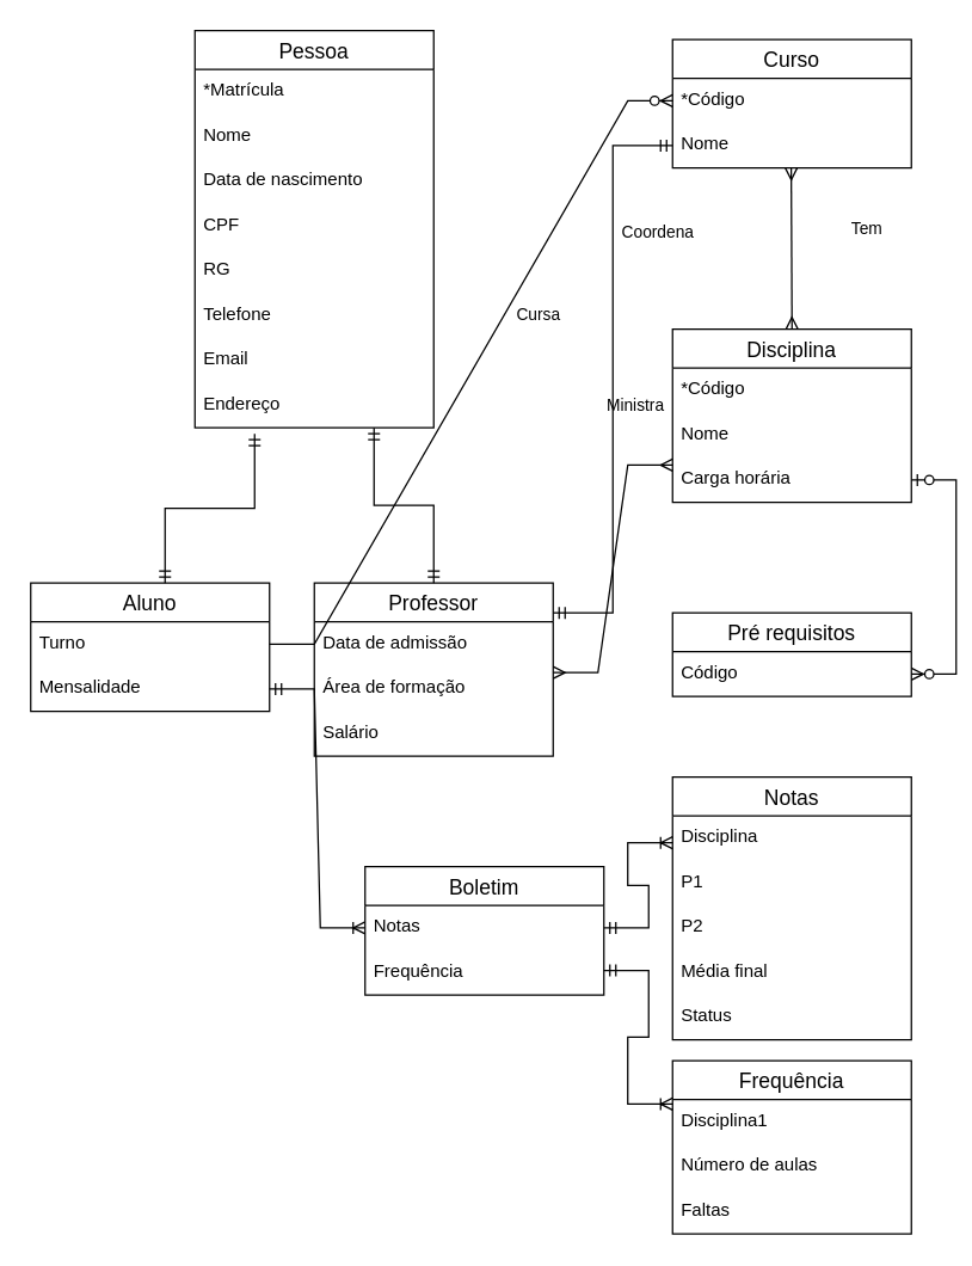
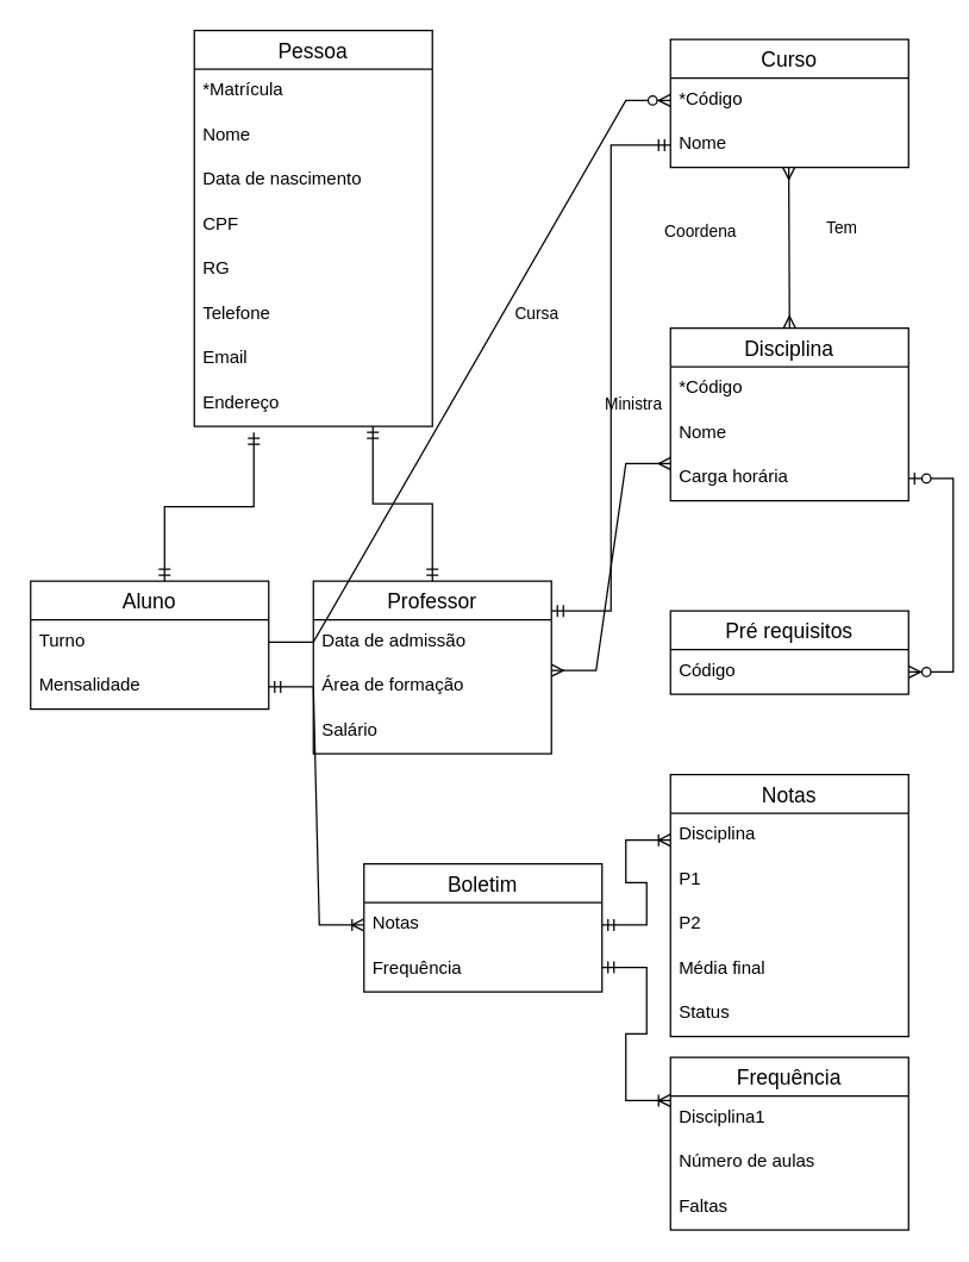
  <mxCell id="0" />
  <mxCell id="1" parent="0" />
  <mxCell id="2" value="Pessoa" style="swimlane;fontStyle=0;childLayout=stackLayout;horizontal=1;startSize=26;horizontalStack=0;resizeParent=1;resizeParentMax=0;resizeLast=0;collapsible=1;marginBottom=0;align=center;fontSize=14;" parent="1" vertex="1"><mxGeometry x="130" y="20" width="160" height="266" as="geometry" /></mxCell>
  <mxCell id="3" value="*Matrícula" style="text;strokeColor=none;fillColor=none;spacingLeft=4;spacingRight=4;overflow=hidden;rotatable=0;points=[[0,0.5],[1,0.5]];portConstraint=eastwest;fontSize=12;" parent="2" vertex="1"><mxGeometry y="26" width="160" height="30" as="geometry" /></mxCell>
  <mxCell id="4" value="Nome" style="text;strokeColor=none;fillColor=none;spacingLeft=4;spacingRight=4;overflow=hidden;rotatable=0;points=[[0,0.5],[1,0.5]];portConstraint=eastwest;fontSize=12;" parent="2" vertex="1"><mxGeometry y="56" width="160" height="30" as="geometry" /></mxCell>
  <mxCell id="5" value="Data de nascimento" style="text;strokeColor=none;fillColor=none;spacingLeft=4;spacingRight=4;overflow=hidden;rotatable=0;points=[[0,0.5],[1,0.5]];portConstraint=eastwest;fontSize=12;" parent="2" vertex="1"><mxGeometry y="86" width="160" height="30" as="geometry" /></mxCell>
  <mxCell id="6" value="CPF" style="text;strokeColor=none;fillColor=none;spacingLeft=4;spacingRight=4;overflow=hidden;rotatable=0;points=[[0,0.5],[1,0.5]];portConstraint=eastwest;fontSize=12;" parent="2" vertex="1"><mxGeometry y="116" width="160" height="30" as="geometry" /></mxCell>
  <mxCell id="7" value="RG" style="text;strokeColor=none;fillColor=none;spacingLeft=4;spacingRight=4;overflow=hidden;rotatable=0;points=[[0,0.5],[1,0.5]];portConstraint=eastwest;fontSize=12;" parent="2" vertex="1"><mxGeometry y="146" width="160" height="30" as="geometry" /></mxCell>
  <mxCell id="8" value="Telefone" style="text;strokeColor=none;fillColor=none;spacingLeft=4;spacingRight=4;overflow=hidden;rotatable=0;points=[[0,0.5],[1,0.5]];portConstraint=eastwest;fontSize=12;" parent="2" vertex="1"><mxGeometry y="176" width="160" height="30" as="geometry" /></mxCell>
  <mxCell id="9" value="Email" style="text;strokeColor=none;fillColor=none;spacingLeft=4;spacingRight=4;overflow=hidden;rotatable=0;points=[[0,0.5],[1,0.5]];portConstraint=eastwest;fontSize=12;" parent="2" vertex="1"><mxGeometry y="206" width="160" height="30" as="geometry" /></mxCell>
  <mxCell id="10" value="Endereço" style="text;strokeColor=none;fillColor=none;spacingLeft=4;spacingRight=4;overflow=hidden;rotatable=0;points=[[0,0.5],[1,0.5]];portConstraint=eastwest;fontSize=12;" parent="2" vertex="1"><mxGeometry y="236" width="160" height="30" as="geometry" /></mxCell>
  <mxCell id="11" value="Aluno" style="swimlane;fontStyle=0;childLayout=stackLayout;horizontal=1;startSize=26;horizontalStack=0;resizeParent=1;resizeParentMax=0;resizeLast=0;collapsible=1;marginBottom=0;align=center;fontSize=14;" parent="1" vertex="1"><mxGeometry x="20" y="390" width="160" height="86" as="geometry" /></mxCell>
  <mxCell id="12" value="Turno" style="text;strokeColor=none;fillColor=none;spacingLeft=4;spacingRight=4;overflow=hidden;rotatable=0;points=[[0,0.5],[1,0.5]];portConstraint=eastwest;fontSize=12;" parent="11" vertex="1"><mxGeometry y="26" width="160" height="30" as="geometry" /></mxCell>
  <mxCell id="13" value="Mensalidade" style="text;strokeColor=none;fillColor=none;spacingLeft=4;spacingRight=4;overflow=hidden;rotatable=0;points=[[0,0.5],[1,0.5]];portConstraint=eastwest;fontSize=12;" parent="11" vertex="1"><mxGeometry y="56" width="160" height="30" as="geometry" /></mxCell>
  <mxCell id="14" value="Professor" style="swimlane;fontStyle=0;childLayout=stackLayout;horizontal=1;startSize=26;horizontalStack=0;resizeParent=1;resizeParentMax=0;resizeLast=0;collapsible=1;marginBottom=0;align=center;fontSize=14;" parent="1" vertex="1"><mxGeometry x="210" y="390" width="160" height="116" as="geometry" /></mxCell>
  <mxCell id="15" value="Data de admissão" style="text;strokeColor=none;fillColor=none;spacingLeft=4;spacingRight=4;overflow=hidden;rotatable=0;points=[[0,0.5],[1,0.5]];portConstraint=eastwest;fontSize=12;" parent="14" vertex="1"><mxGeometry y="26" width="160" height="30" as="geometry" /></mxCell>
  <mxCell id="16" value="Área de formação" style="text;strokeColor=none;fillColor=none;spacingLeft=4;spacingRight=4;overflow=hidden;rotatable=0;points=[[0,0.5],[1,0.5]];portConstraint=eastwest;fontSize=12;" parent="14" vertex="1"><mxGeometry y="56" width="160" height="30" as="geometry" /></mxCell>
  <mxCell id="17" value="Salário" style="text;strokeColor=none;fillColor=none;spacingLeft=4;spacingRight=4;overflow=hidden;rotatable=0;points=[[0,0.5],[1,0.5]];portConstraint=eastwest;fontSize=12;" parent="14" vertex="1"><mxGeometry y="86" width="160" height="30" as="geometry" /></mxCell>
  <mxCell id="18" value="" style="edgeStyle=elbowEdgeStyle;fontSize=12;html=1;endArrow=ERmandOne;startArrow=ERmandOne;rounded=0;elbow=vertical;" parent="1" edge="1"><mxGeometry width="100" height="100" relative="1" as="geometry"><mxPoint x="110" y="390" as="sourcePoint" /><mxPoint x="170" y="290" as="targetPoint" /></mxGeometry></mxCell>
  <mxCell id="19" value="&amp;nbsp;" style="edgeLabel;html=1;align=center;verticalAlign=middle;resizable=0;points=[];fontSize=11;" parent="18" vertex="1" connectable="0"><mxGeometry x="0.423" y="-4" relative="1" as="geometry"><mxPoint as="offset" /></mxGeometry></mxCell>
  <mxCell id="20" value="" style="edgeStyle=elbowEdgeStyle;fontSize=12;html=1;endArrow=ERmandOne;startArrow=ERmandOne;rounded=0;elbow=vertical;" parent="1" edge="1"><mxGeometry width="100" height="100" relative="1" as="geometry"><mxPoint x="250" y="286" as="sourcePoint" /><mxPoint x="290" y="390" as="targetPoint" /></mxGeometry></mxCell>
  <mxCell id="21" value="Curso" style="swimlane;fontStyle=0;childLayout=stackLayout;horizontal=1;startSize=26;horizontalStack=0;resizeParent=1;resizeParentMax=0;resizeLast=0;collapsible=1;marginBottom=0;align=center;fontSize=14;" parent="1" vertex="1"><mxGeometry x="450" y="26" width="160" height="86" as="geometry" /></mxCell>
  <mxCell id="22" value="*Código" style="text;strokeColor=none;fillColor=none;spacingLeft=4;spacingRight=4;overflow=hidden;rotatable=0;points=[[0,0.5],[1,0.5]];portConstraint=eastwest;fontSize=12;" parent="21" vertex="1"><mxGeometry y="26" width="160" height="30" as="geometry" /></mxCell>
  <mxCell id="23" value="Nome" style="text;strokeColor=none;fillColor=none;spacingLeft=4;spacingRight=4;overflow=hidden;rotatable=0;points=[[0,0.5],[1,0.5]];portConstraint=eastwest;fontSize=12;" parent="21" vertex="1"><mxGeometry y="56" width="160" height="30" as="geometry" /></mxCell>
  <mxCell id="24" value="Cursa" style="text;html=1;align=center;verticalAlign=middle;resizable=0;points=[];autosize=1;strokeColor=none;fillColor=none;fontSize=11;" parent="1" vertex="1"><mxGeometry x="330" y="195" width="60" height="30" as="geometry" /></mxCell>
  <mxCell id="25" value="Disciplina" style="swimlane;fontStyle=0;childLayout=stackLayout;horizontal=1;startSize=26;horizontalStack=0;resizeParent=1;resizeParentMax=0;resizeLast=0;collapsible=1;marginBottom=0;align=center;fontSize=14;" parent="1" vertex="1"><mxGeometry x="450" y="220" width="160" height="116" as="geometry" /></mxCell>
  <mxCell id="26" value="*Código    " style="text;strokeColor=none;fillColor=none;spacingLeft=4;spacingRight=4;overflow=hidden;rotatable=0;points=[[0,0.5],[1,0.5]];portConstraint=eastwest;fontSize=12;" parent="25" vertex="1"><mxGeometry y="26" width="160" height="30" as="geometry" /></mxCell>
  <mxCell id="27" value="Nome" style="text;strokeColor=none;fillColor=none;spacingLeft=4;spacingRight=4;overflow=hidden;rotatable=0;points=[[0,0.5],[1,0.5]];portConstraint=eastwest;fontSize=12;" parent="25" vertex="1"><mxGeometry y="56" width="160" height="30" as="geometry" /></mxCell>
  <mxCell id="28" value="Carga horária" style="text;strokeColor=none;fillColor=none;spacingLeft=4;spacingRight=4;overflow=hidden;rotatable=0;points=[[0,0.5],[1,0.5]];portConstraint=eastwest;fontSize=12;" parent="25" vertex="1"><mxGeometry y="86" width="160" height="30" as="geometry" /></mxCell>
- <mxCell id="29" value="Tem" style="text;html=1;align=center;verticalAlign=middle;resizable=0;points=[];autosize=1;strokeColor=none;fillColor=none;fontSize=11;" parent="1" vertex="1"><mxGeometry x="555" y="138" width="50" height="30" as="geometry" /></mxCell>
+ <mxCell id="29" value="Tem" style="text;html=1;align=center;verticalAlign=middle;resizable=0;points=[];autosize=1;strokeColor=none;fillColor=none;fontSize=11;" parent="1" vertex="1"><mxGeometry x="540" y="138" width="50" height="30" as="geometry" /></mxCell>
  <mxCell id="30" value="" style="fontSize=12;html=1;endArrow=ERmany;startArrow=ERmany;rounded=0;elbow=vertical;exitX=0.5;exitY=0;exitDx=0;exitDy=0;" parent="1" source="25" edge="1"><mxGeometry width="100" height="100" relative="1" as="geometry"><mxPoint x="529.5" y="212" as="sourcePoint" /><mxPoint x="529.5" y="112" as="targetPoint" /></mxGeometry></mxCell>
  <mxCell id="31" value="Ministra" style="text;html=1;align=center;verticalAlign=middle;resizable=0;points=[];autosize=1;strokeColor=none;fillColor=none;fontSize=11;" parent="1" vertex="1"><mxGeometry x="390" y="256" width="70" height="30" as="geometry" /></mxCell>
  <mxCell id="32" value="" style="edgeStyle=entityRelationEdgeStyle;fontSize=12;html=1;endArrow=ERmany;startArrow=ERmany;rounded=0;entryX=0;entryY=0.5;entryDx=0;entryDy=0;" parent="1" edge="1"><mxGeometry width="100" height="100" relative="1" as="geometry"><mxPoint x="370" y="450" as="sourcePoint" /><mxPoint x="450" y="311" as="targetPoint" /></mxGeometry></mxCell>
  <mxCell id="33" value="" style="edgeStyle=elbowEdgeStyle;fontSize=12;html=1;endArrow=ERmandOne;startArrow=ERmandOne;rounded=0;entryX=0;entryY=0.5;entryDx=0;entryDy=0;" parent="1" target="23" edge="1"><mxGeometry width="100" height="100" relative="1" as="geometry"><mxPoint x="370" y="410" as="sourcePoint" /><mxPoint x="440" y="150" as="targetPoint" /></mxGeometry></mxCell>
- <mxCell id="34" value="Coordena" style="text;html=1;align=center;verticalAlign=middle;resizable=0;points=[];autosize=1;strokeColor=none;fillColor=none;fontSize=11;" parent="1" vertex="1"><mxGeometry x="400" y="140" width="80" height="30" as="geometry" /></mxCell>
+ <mxCell id="34" value="Coordena" style="text;html=1;align=center;verticalAlign=middle;resizable=0;points=[];autosize=1;strokeColor=none;fillColor=none;fontSize=11;" parent="1" vertex="1"><mxGeometry x="430" y="140" width="80" height="30" as="geometry" /></mxCell>
  <mxCell id="35" value="" style="edgeStyle=entityRelationEdgeStyle;fontSize=12;html=1;endArrow=ERzeroToMany;endFill=1;rounded=0;strokeColor=default;exitX=1;exitY=0.5;exitDx=0;exitDy=0;entryX=0;entryY=0.5;entryDx=0;entryDy=0;" parent="1" source="12" target="22" edge="1"><mxGeometry width="100" height="100" relative="1" as="geometry"><mxPoint x="0" y="310" as="sourcePoint" /><mxPoint x="100" y="210" as="targetPoint" /></mxGeometry></mxCell>
  <mxCell id="36" value="Boletim" style="swimlane;fontStyle=0;childLayout=stackLayout;horizontal=1;startSize=26;horizontalStack=0;resizeParent=1;resizeParentMax=0;resizeLast=0;collapsible=1;marginBottom=0;align=center;fontSize=14;fillColor=none;" parent="1" vertex="1"><mxGeometry x="244" y="580" width="160" height="86" as="geometry" /></mxCell>
  <mxCell id="37" value="Notas" style="text;strokeColor=none;fillColor=none;spacingLeft=4;spacingRight=4;overflow=hidden;rotatable=0;points=[[0,0.5],[1,0.5]];portConstraint=eastwest;fontSize=12;" parent="36" vertex="1"><mxGeometry y="26" width="160" height="30" as="geometry" /></mxCell>
  <mxCell id="38" value="Frequência" style="text;strokeColor=none;fillColor=none;spacingLeft=4;spacingRight=4;overflow=hidden;rotatable=0;points=[[0,0.5],[1,0.5]];portConstraint=eastwest;fontSize=12;" parent="36" vertex="1"><mxGeometry y="56" width="160" height="30" as="geometry" /></mxCell>
  <mxCell id="39" value="" style="edgeStyle=entityRelationEdgeStyle;fontSize=12;html=1;endArrow=ERoneToMany;startArrow=ERmandOne;rounded=0;strokeColor=default;entryX=0;entryY=0.5;entryDx=0;entryDy=0;exitX=1;exitY=0.5;exitDx=0;exitDy=0;" parent="1" source="13" target="37" edge="1"><mxGeometry width="100" height="100" relative="1" as="geometry"><mxPoint x="80" y="660" as="sourcePoint" /><mxPoint x="180" y="560" as="targetPoint" /></mxGeometry></mxCell>
  <mxCell id="40" value="Frequência" style="swimlane;fontStyle=0;childLayout=stackLayout;horizontal=1;startSize=26;horizontalStack=0;resizeParent=1;resizeParentMax=0;resizeLast=0;collapsible=1;marginBottom=0;align=center;fontSize=14;fillColor=none;" parent="1" vertex="1"><mxGeometry x="450" y="710" width="160" height="116" as="geometry" /></mxCell>
  <mxCell id="41" value="Disciplina1" style="text;strokeColor=none;fillColor=none;spacingLeft=4;spacingRight=4;overflow=hidden;rotatable=0;points=[[0,0.5],[1,0.5]];portConstraint=eastwest;fontSize=12;" parent="40" vertex="1"><mxGeometry y="26" width="160" height="30" as="geometry" /></mxCell>
  <mxCell id="42" value="Número de aulas" style="text;strokeColor=none;fillColor=none;spacingLeft=4;spacingRight=4;overflow=hidden;rotatable=0;points=[[0,0.5],[1,0.5]];portConstraint=eastwest;fontSize=12;" parent="40" vertex="1"><mxGeometry y="56" width="160" height="30" as="geometry" /></mxCell>
  <mxCell id="43" value="Faltas" style="text;strokeColor=none;fillColor=none;spacingLeft=4;spacingRight=4;overflow=hidden;rotatable=0;points=[[0,0.5],[1,0.5]];portConstraint=eastwest;fontSize=12;" vertex="1" parent="40"><mxGeometry y="86" width="160" height="30" as="geometry" /></mxCell>
  <mxCell id="44" value="Notas" style="swimlane;fontStyle=0;childLayout=stackLayout;horizontal=1;startSize=26;horizontalStack=0;resizeParent=1;resizeParentMax=0;resizeLast=0;collapsible=1;marginBottom=0;align=center;fontSize=14;fillColor=none;" parent="1" vertex="1"><mxGeometry x="450" y="520" width="160" height="176" as="geometry" /></mxCell>
  <mxCell id="45" value="Disciplina" style="text;strokeColor=none;fillColor=none;spacingLeft=4;spacingRight=4;overflow=hidden;rotatable=0;points=[[0,0.5],[1,0.5]];portConstraint=eastwest;fontSize=12;" parent="44" vertex="1"><mxGeometry y="26" width="160" height="30" as="geometry" /></mxCell>
  <mxCell id="46" value="P1" style="text;strokeColor=none;fillColor=none;spacingLeft=4;spacingRight=4;overflow=hidden;rotatable=0;points=[[0,0.5],[1,0.5]];portConstraint=eastwest;fontSize=12;" vertex="1" parent="44"><mxGeometry y="56" width="160" height="30" as="geometry" /></mxCell>
  <mxCell id="47" value="P2" style="text;strokeColor=none;fillColor=none;spacingLeft=4;spacingRight=4;overflow=hidden;rotatable=0;points=[[0,0.5],[1,0.5]];portConstraint=eastwest;fontSize=12;" vertex="1" parent="44"><mxGeometry y="86" width="160" height="30" as="geometry" /></mxCell>
  <mxCell id="48" value="Média final" style="text;strokeColor=none;fillColor=none;spacingLeft=4;spacingRight=4;overflow=hidden;rotatable=0;points=[[0,0.5],[1,0.5]];portConstraint=eastwest;fontSize=12;" vertex="1" parent="44"><mxGeometry y="116" width="160" height="30" as="geometry" /></mxCell>
  <mxCell id="49" value="Status" style="text;strokeColor=none;fillColor=none;spacingLeft=4;spacingRight=4;overflow=hidden;rotatable=0;points=[[0,0.5],[1,0.5]];portConstraint=eastwest;fontSize=12;" vertex="1" parent="44"><mxGeometry y="146" width="160" height="30" as="geometry" /></mxCell>
  <mxCell id="50" value="" style="edgeStyle=entityRelationEdgeStyle;fontSize=12;html=1;endArrow=ERoneToMany;startArrow=ERmandOne;rounded=0;strokeColor=default;entryX=0;entryY=0.25;entryDx=0;entryDy=0;exitX=1;exitY=0.5;exitDx=0;exitDy=0;" parent="1" source="37" target="44" edge="1"><mxGeometry width="100" height="100" relative="1" as="geometry"><mxPoint x="400" y="630" as="sourcePoint" /><mxPoint x="500" y="530" as="targetPoint" /></mxGeometry></mxCell>
  <mxCell id="51" value="" style="edgeStyle=entityRelationEdgeStyle;fontSize=12;html=1;endArrow=ERoneToMany;startArrow=ERmandOne;rounded=0;strokeColor=default;entryX=0;entryY=0.25;entryDx=0;entryDy=0;exitX=1;exitY=0.5;exitDx=0;exitDy=0;" parent="1" target="40" edge="1"><mxGeometry width="100" height="100" relative="1" as="geometry"><mxPoint x="404" y="649.5" as="sourcePoint" /><mxPoint x="450" y="570" as="targetPoint" /></mxGeometry></mxCell>
  <mxCell id="52" value="Pré requisitos" style="swimlane;fontStyle=0;childLayout=stackLayout;horizontal=1;startSize=26;horizontalStack=0;resizeParent=1;resizeParentMax=0;resizeLast=0;collapsible=1;marginBottom=0;align=center;fontSize=14;" vertex="1" parent="1"><mxGeometry x="450" y="410" width="160" height="56" as="geometry" /></mxCell>
  <mxCell id="53" value="Código" style="text;strokeColor=none;fillColor=none;spacingLeft=4;spacingRight=4;overflow=hidden;rotatable=0;points=[[0,0.5],[1,0.5]];portConstraint=eastwest;fontSize=12;" vertex="1" parent="52"><mxGeometry y="26" width="160" height="30" as="geometry" /></mxCell>
  <mxCell id="54" value="" style="edgeStyle=entityRelationEdgeStyle;fontSize=12;html=1;endArrow=ERzeroToMany;startArrow=ERzeroToOne;rounded=0;" edge="1" parent="1" source="28" target="53"><mxGeometry width="100" height="100" relative="1" as="geometry"><mxPoint x="540" y="370" as="sourcePoint" /><mxPoint x="640" y="270" as="targetPoint" /></mxGeometry></mxCell>
